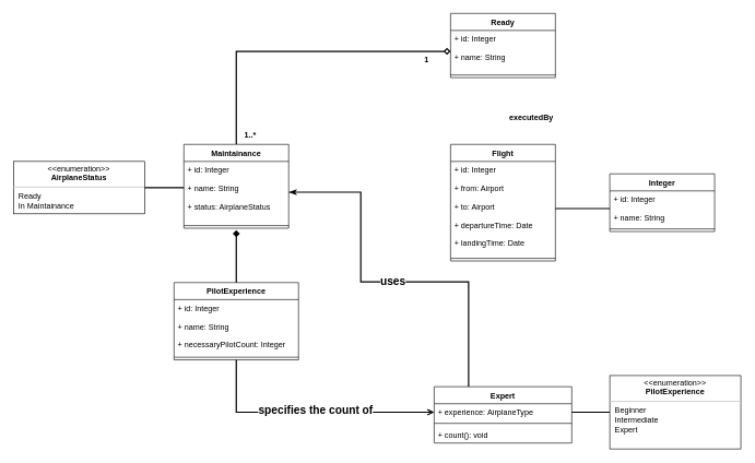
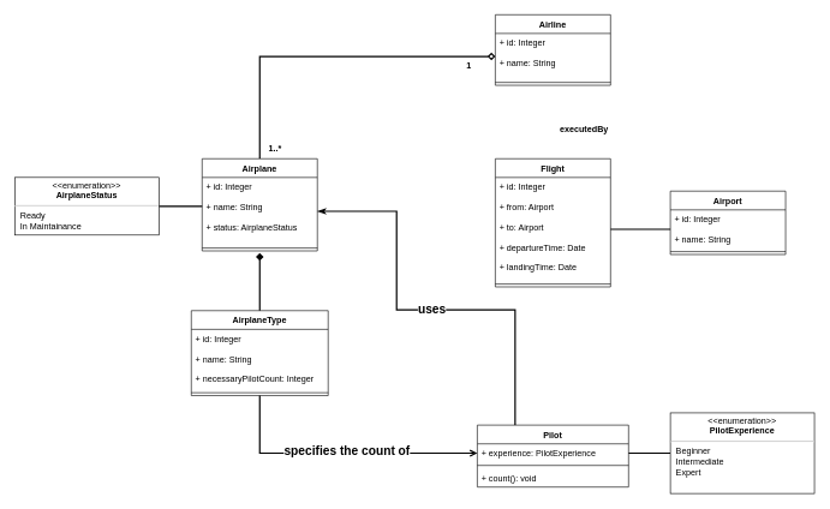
  <mxCell id="0" style=";html=1;" />
  <mxCell id="1" style=";html=1;" parent="0" />
- <mxCell id="2" value="Integer" style="swimlane;fontStyle=1;align=center;verticalAlign=top;childLayout=stackLayout;horizontal=1;startSize=26;horizontalStack=0;resizeParent=1;resizeParentMax=0;resizeLast=0;collapsible=1;marginBottom=0;" vertex="1" parent="1"><mxGeometry x="930" y="265" width="160" height="88" as="geometry" /></mxCell>
+ <mxCell id="2" value="Airport" style="swimlane;fontStyle=1;align=center;verticalAlign=top;childLayout=stackLayout;horizontal=1;startSize=26;horizontalStack=0;resizeParent=1;resizeParentMax=0;resizeLast=0;collapsible=1;marginBottom=0;" vertex="1" parent="1"><mxGeometry x="930" y="265" width="160" height="88" as="geometry" /></mxCell>
  <mxCell id="3" value="+ id: Integer&#10;&#10;+ name: String" style="text;strokeColor=none;fillColor=none;align=left;verticalAlign=top;spacingLeft=4;spacingRight=4;overflow=hidden;rotatable=0;points=[[0,0.5],[1,0.5]];portConstraint=eastwest;" vertex="1" parent="2"><mxGeometry y="26" width="160" height="54" as="geometry" /></mxCell>
  <mxCell id="4" value="" style="line;strokeWidth=1;fillColor=none;align=left;verticalAlign=middle;spacingTop=-1;spacingLeft=3;spacingRight=3;rotatable=0;labelPosition=right;points=[];portConstraint=eastwest;" vertex="1" parent="2"><mxGeometry y="80" width="160" height="8" as="geometry" /></mxCell>
  <mxCell id="5" style="edgeStyle=orthogonalEdgeStyle;rounded=0;orthogonalLoop=1;jettySize=auto;html=1;entryX=0;entryY=0.5;entryDx=0;entryDy=0;fontSize=12;endArrow=diamond;endFill=0;strokeWidth=2;" edge="1" parent="1" source="8" target="21"><mxGeometry relative="1" as="geometry" /></mxCell>
  <mxCell id="6" value="&lt;b&gt;1..*&lt;/b&gt;" style="edgeLabel;html=1;align=center;verticalAlign=middle;resizable=0;points=[];fontSize=12;" vertex="1" connectable="0" parent="5"><mxGeometry x="-0.911" y="1" relative="1" as="geometry"><mxPoint x="21" y="6" as="offset" /></mxGeometry></mxCell>
  <mxCell id="7" value="&lt;b&gt;1&lt;/b&gt;" style="edgeLabel;html=1;align=center;verticalAlign=middle;resizable=0;points=[];fontSize=12;" vertex="1" connectable="0" parent="5"><mxGeometry x="0.805" relative="1" as="geometry"><mxPoint x="8" y="12" as="offset" /></mxGeometry></mxCell>
- <mxCell id="8" value="Maintainance" style="swimlane;fontStyle=1;align=center;verticalAlign=top;childLayout=stackLayout;horizontal=1;startSize=26;horizontalStack=0;resizeParent=1;resizeParentMax=0;resizeLast=0;collapsible=1;marginBottom=0;" vertex="1" parent="1"><mxGeometry x="280" y="220" width="160" height="128" as="geometry" /></mxCell>
+ <mxCell id="8" value="Airplane" style="swimlane;fontStyle=1;align=center;verticalAlign=top;childLayout=stackLayout;horizontal=1;startSize=26;horizontalStack=0;resizeParent=1;resizeParentMax=0;resizeLast=0;collapsible=1;marginBottom=0;" vertex="1" parent="1"><mxGeometry x="280" y="220" width="160" height="128" as="geometry" /></mxCell>
  <mxCell id="9" value="+ id: Integer&#10;&#10;+ name: String&#10;&#10;+ status: AirplaneStatus" style="text;strokeColor=none;fillColor=none;align=left;verticalAlign=top;spacingLeft=4;spacingRight=4;overflow=hidden;rotatable=0;points=[[0,0.5],[1,0.5]];portConstraint=eastwest;" vertex="1" parent="8"><mxGeometry y="26" width="160" height="94" as="geometry" /></mxCell>
  <mxCell id="10" value="" style="line;strokeWidth=1;fillColor=none;align=left;verticalAlign=middle;spacingTop=-1;spacingLeft=3;spacingRight=3;rotatable=0;labelPosition=right;points=[];portConstraint=eastwest;" vertex="1" parent="8"><mxGeometry y="120" width="160" height="8" as="geometry" /></mxCell>
  <mxCell id="11" style="edgeStyle=orthogonalEdgeStyle;rounded=0;orthogonalLoop=1;jettySize=auto;html=1;entryX=1;entryY=0.5;entryDx=0;entryDy=0;fontSize=12;endArrow=classicThin;endFill=1;strokeWidth=2;exitX=0.25;exitY=0;exitDx=0;exitDy=0;" edge="1" parent="1" source="13" target="9"><mxGeometry relative="1" as="geometry"><Array as="points"><mxPoint x="715" y="430" /><mxPoint x="550" y="430" /><mxPoint x="550" y="293" /></Array></mxGeometry></mxCell>
  <mxCell id="12" value="&lt;b style=&quot;font-size: 17px;&quot;&gt;&lt;font style=&quot;font-size: 17px;&quot;&gt;uses&lt;/font&gt;&lt;/b&gt;" style="edgeLabel;html=1;align=center;verticalAlign=middle;resizable=0;points=[];fontSize=17;" vertex="1" connectable="0" parent="11"><mxGeometry x="-0.017" y="-1" relative="1" as="geometry"><mxPoint x="5" as="offset" /></mxGeometry></mxCell>
- <mxCell id="13" value="Expert" style="swimlane;fontStyle=1;align=center;verticalAlign=top;childLayout=stackLayout;horizontal=1;startSize=26;horizontalStack=0;resizeParent=1;resizeParentMax=0;resizeLast=0;collapsible=1;marginBottom=0;" vertex="1" parent="1"><mxGeometry x="662" y="590" width="210" height="86" as="geometry" /></mxCell>
- <mxCell id="14" value="+ experience: AirplaneType" style="text;strokeColor=none;fillColor=none;align=left;verticalAlign=top;spacingLeft=4;spacingRight=4;overflow=hidden;rotatable=0;points=[[0,0.5],[1,0.5]];portConstraint=eastwest;" vertex="1" parent="13"><mxGeometry y="26" width="210" height="26" as="geometry" /></mxCell>
+ <mxCell id="13" value="Pilot" style="swimlane;fontStyle=1;align=center;verticalAlign=top;childLayout=stackLayout;horizontal=1;startSize=26;horizontalStack=0;resizeParent=1;resizeParentMax=0;resizeLast=0;collapsible=1;marginBottom=0;" vertex="1" parent="1"><mxGeometry x="662" y="590" width="210" height="86" as="geometry" /></mxCell>
+ <mxCell id="14" value="+ experience: PilotExperience" style="text;strokeColor=none;fillColor=none;align=left;verticalAlign=top;spacingLeft=4;spacingRight=4;overflow=hidden;rotatable=0;points=[[0,0.5],[1,0.5]];portConstraint=eastwest;" vertex="1" parent="13"><mxGeometry y="26" width="210" height="26" as="geometry" /></mxCell>
  <mxCell id="15" value="" style="line;strokeWidth=1;fillColor=none;align=left;verticalAlign=middle;spacingTop=-1;spacingLeft=3;spacingRight=3;rotatable=0;labelPosition=right;points=[];portConstraint=eastwest;" vertex="1" parent="13"><mxGeometry y="52" width="210" height="8" as="geometry" /></mxCell>
  <mxCell id="16" value="+ count(): void" style="text;strokeColor=none;fillColor=none;align=left;verticalAlign=top;spacingLeft=4;spacingRight=4;overflow=hidden;rotatable=0;points=[[0,0.5],[1,0.5]];portConstraint=eastwest;" vertex="1" parent="13"><mxGeometry y="60" width="210" height="26" as="geometry" /></mxCell>
  <mxCell id="17" value="Flight" style="swimlane;fontStyle=1;align=center;verticalAlign=top;childLayout=stackLayout;horizontal=1;startSize=26;horizontalStack=0;resizeParent=1;resizeParentMax=0;resizeLast=0;collapsible=1;marginBottom=0;" vertex="1" parent="1"><mxGeometry x="687" y="220" width="160" height="178" as="geometry" /></mxCell>
  <mxCell id="18" value="+ id: Integer&#10;&#10;+ from: Airport&#10;&#10;+ to: Airport&#10;&#10;+ departureTime: Date&#10;&#10;+ landingTime: Date" style="text;strokeColor=none;fillColor=none;align=left;verticalAlign=top;spacingLeft=4;spacingRight=4;overflow=hidden;rotatable=0;points=[[0,0.5],[1,0.5]];portConstraint=eastwest;" vertex="1" parent="17"><mxGeometry y="26" width="160" height="144" as="geometry" /></mxCell>
  <mxCell id="19" value="" style="line;strokeWidth=1;fillColor=none;align=left;verticalAlign=middle;spacingTop=-1;spacingLeft=3;spacingRight=3;rotatable=0;labelPosition=right;points=[];portConstraint=eastwest;" vertex="1" parent="17"><mxGeometry y="170" width="160" height="8" as="geometry" /></mxCell>
- <mxCell id="20" value="Ready" style="swimlane;fontStyle=1;align=center;verticalAlign=top;childLayout=stackLayout;horizontal=1;startSize=26;horizontalStack=0;resizeParent=1;resizeParentMax=0;resizeLast=0;collapsible=1;marginBottom=0;" vertex="1" parent="1"><mxGeometry x="687" y="20" width="160" height="98" as="geometry" /></mxCell>
+ <mxCell id="20" value="Airline" style="swimlane;fontStyle=1;align=center;verticalAlign=top;childLayout=stackLayout;horizontal=1;startSize=26;horizontalStack=0;resizeParent=1;resizeParentMax=0;resizeLast=0;collapsible=1;marginBottom=0;" vertex="1" parent="1"><mxGeometry x="687" y="20" width="160" height="98" as="geometry" /></mxCell>
  <mxCell id="21" value="+ id: Integer&#10;&#10;+ name: String&#10;" style="text;strokeColor=none;fillColor=none;align=left;verticalAlign=top;spacingLeft=4;spacingRight=4;overflow=hidden;rotatable=0;points=[[0,0.5],[1,0.5]];portConstraint=eastwest;" vertex="1" parent="20"><mxGeometry y="26" width="160" height="64" as="geometry" /></mxCell>
  <mxCell id="22" value="" style="line;strokeWidth=1;fillColor=none;align=left;verticalAlign=middle;spacingTop=-1;spacingLeft=3;spacingRight=3;rotatable=0;labelPosition=right;points=[];portConstraint=eastwest;" vertex="1" parent="20"><mxGeometry y="90" width="160" height="8" as="geometry" /></mxCell>
  <mxCell id="23" style="edgeStyle=orthogonalEdgeStyle;rounded=0;orthogonalLoop=1;jettySize=auto;html=1;entryX=0;entryY=0.427;entryDx=0;entryDy=0;entryPerimeter=0;endArrow=none;endFill=0;strokeWidth=2;" edge="1" parent="1" source="24" target="9"><mxGeometry relative="1" as="geometry" /></mxCell>
  <mxCell id="24" value="&lt;p style=&quot;margin: 0px ; margin-top: 4px ; text-align: center&quot;&gt;&amp;lt;&amp;lt;enumeration&amp;gt;&amp;gt;&lt;br&gt;&lt;b&gt;AirplaneStatus&lt;/b&gt;&lt;br&gt;&lt;/p&gt;&lt;hr&gt;&lt;p style=&quot;margin: 0px ; margin-left: 8px ; text-align: left&quot;&gt;Ready&lt;/p&gt;&lt;p style=&quot;margin: 0px ; margin-left: 8px ; text-align: left&quot;&gt;In Maintainance&lt;/p&gt;" style="shape=rect;html=1;overflow=fill;whiteSpace=wrap;" vertex="1" parent="1"><mxGeometry x="20" y="246" width="200" height="80" as="geometry" /></mxCell>
- <mxCell id="25" value="PilotExperience" style="swimlane;fontStyle=1;align=center;verticalAlign=top;childLayout=stackLayout;horizontal=1;startSize=26;horizontalStack=0;resizeParent=1;resizeParentMax=0;resizeLast=0;collapsible=1;marginBottom=0;" vertex="1" parent="1"><mxGeometry x="265" y="431" width="190" height="118" as="geometry" /></mxCell>
+ <mxCell id="25" value="AirplaneType" style="swimlane;fontStyle=1;align=center;verticalAlign=top;childLayout=stackLayout;horizontal=1;startSize=26;horizontalStack=0;resizeParent=1;resizeParentMax=0;resizeLast=0;collapsible=1;marginBottom=0;" vertex="1" parent="1"><mxGeometry x="265" y="431" width="190" height="118" as="geometry" /></mxCell>
  <mxCell id="26" value="+ id: Integer&#10;&#10;+ name: String&#10;&#10;+ necessaryPilotCount: Integer" style="text;strokeColor=none;fillColor=none;align=left;verticalAlign=top;spacingLeft=4;spacingRight=4;overflow=hidden;rotatable=0;points=[[0,0.5],[1,0.5]];portConstraint=eastwest;" vertex="1" parent="25"><mxGeometry y="26" width="190" height="84" as="geometry" /></mxCell>
  <mxCell id="27" value="" style="line;strokeWidth=1;fillColor=none;align=left;verticalAlign=middle;spacingTop=-1;spacingLeft=3;spacingRight=3;rotatable=0;labelPosition=right;points=[];portConstraint=eastwest;" vertex="1" parent="25"><mxGeometry y="110" width="190" height="8" as="geometry" /></mxCell>
  <mxCell id="28" style="edgeStyle=orthogonalEdgeStyle;rounded=0;orthogonalLoop=1;jettySize=auto;html=1;entryX=1;entryY=0.5;entryDx=0;entryDy=0;fontSize=12;endArrow=none;endFill=0;strokeWidth=2;" edge="1" parent="1" source="29" target="14"><mxGeometry relative="1" as="geometry" /></mxCell>
  <mxCell id="29" value="&lt;p style=&quot;margin: 0px ; margin-top: 4px ; text-align: center&quot;&gt;&amp;lt;&amp;lt;enumeration&amp;gt;&amp;gt;&lt;br&gt;&lt;b&gt;PilotExperience&lt;/b&gt;&lt;br&gt;&lt;/p&gt;&lt;hr&gt;&lt;p style=&quot;margin: 0px ; margin-left: 8px ; text-align: left&quot;&gt;Beginner&lt;/p&gt;&lt;p style=&quot;margin: 0px ; margin-left: 8px ; text-align: left&quot;&gt;Intermediate&lt;/p&gt;&lt;p style=&quot;margin: 0px ; margin-left: 8px ; text-align: left&quot;&gt;Expert&lt;/p&gt;" style="shape=rect;html=1;overflow=fill;whiteSpace=wrap;" vertex="1" parent="1"><mxGeometry x="930" y="573" width="200" height="112" as="geometry" /></mxCell>
  <mxCell id="30" style="edgeStyle=orthogonalEdgeStyle;rounded=0;orthogonalLoop=1;jettySize=auto;html=1;endArrow=diamond;endFill=1;strokeWidth=2;" edge="1" parent="1" source="25"><mxGeometry relative="1" as="geometry"><mxPoint x="360" y="351" as="targetPoint" /></mxGeometry></mxCell>
  <mxCell id="31" value="&lt;b&gt;executedBy&lt;/b&gt;" style="text;html=1;align=center;verticalAlign=middle;resizable=0;points=[];autosize=1;strokeColor=none;fontSize=12;" vertex="1" parent="1"><mxGeometry x="770" y="170" width="80" height="20" as="geometry" /></mxCell>
  <mxCell id="32" style="edgeStyle=orthogonalEdgeStyle;rounded=0;orthogonalLoop=1;jettySize=auto;html=1;fontSize=17;endArrow=open;endFill=1;strokeWidth=2;exitX=0.5;exitY=1;exitDx=0;exitDy=0;entryX=0;entryY=0.5;entryDx=0;entryDy=0;" edge="1" parent="1" source="25" target="14"><mxGeometry relative="1" as="geometry"><mxPoint x="710" y="520" as="targetPoint" /><Array as="points"><mxPoint x="360" y="629" /></Array></mxGeometry></mxCell>
  <mxCell id="33" value="specifies the count of" style="edgeLabel;html=1;align=center;verticalAlign=middle;resizable=0;points=[];fontSize=17;fontStyle=1" vertex="1" connectable="0" parent="32"><mxGeometry x="-0.257" relative="1" as="geometry"><mxPoint x="58" y="-3" as="offset" /></mxGeometry></mxCell>
  <mxCell id="34" style="edgeStyle=orthogonalEdgeStyle;rounded=0;orthogonalLoop=1;jettySize=auto;html=1;entryX=1;entryY=0.5;entryDx=0;entryDy=0;fontSize=17;endArrow=none;endFill=0;strokeWidth=2;" edge="1" parent="1" source="3" target="18"><mxGeometry relative="1" as="geometry" /></mxCell>
